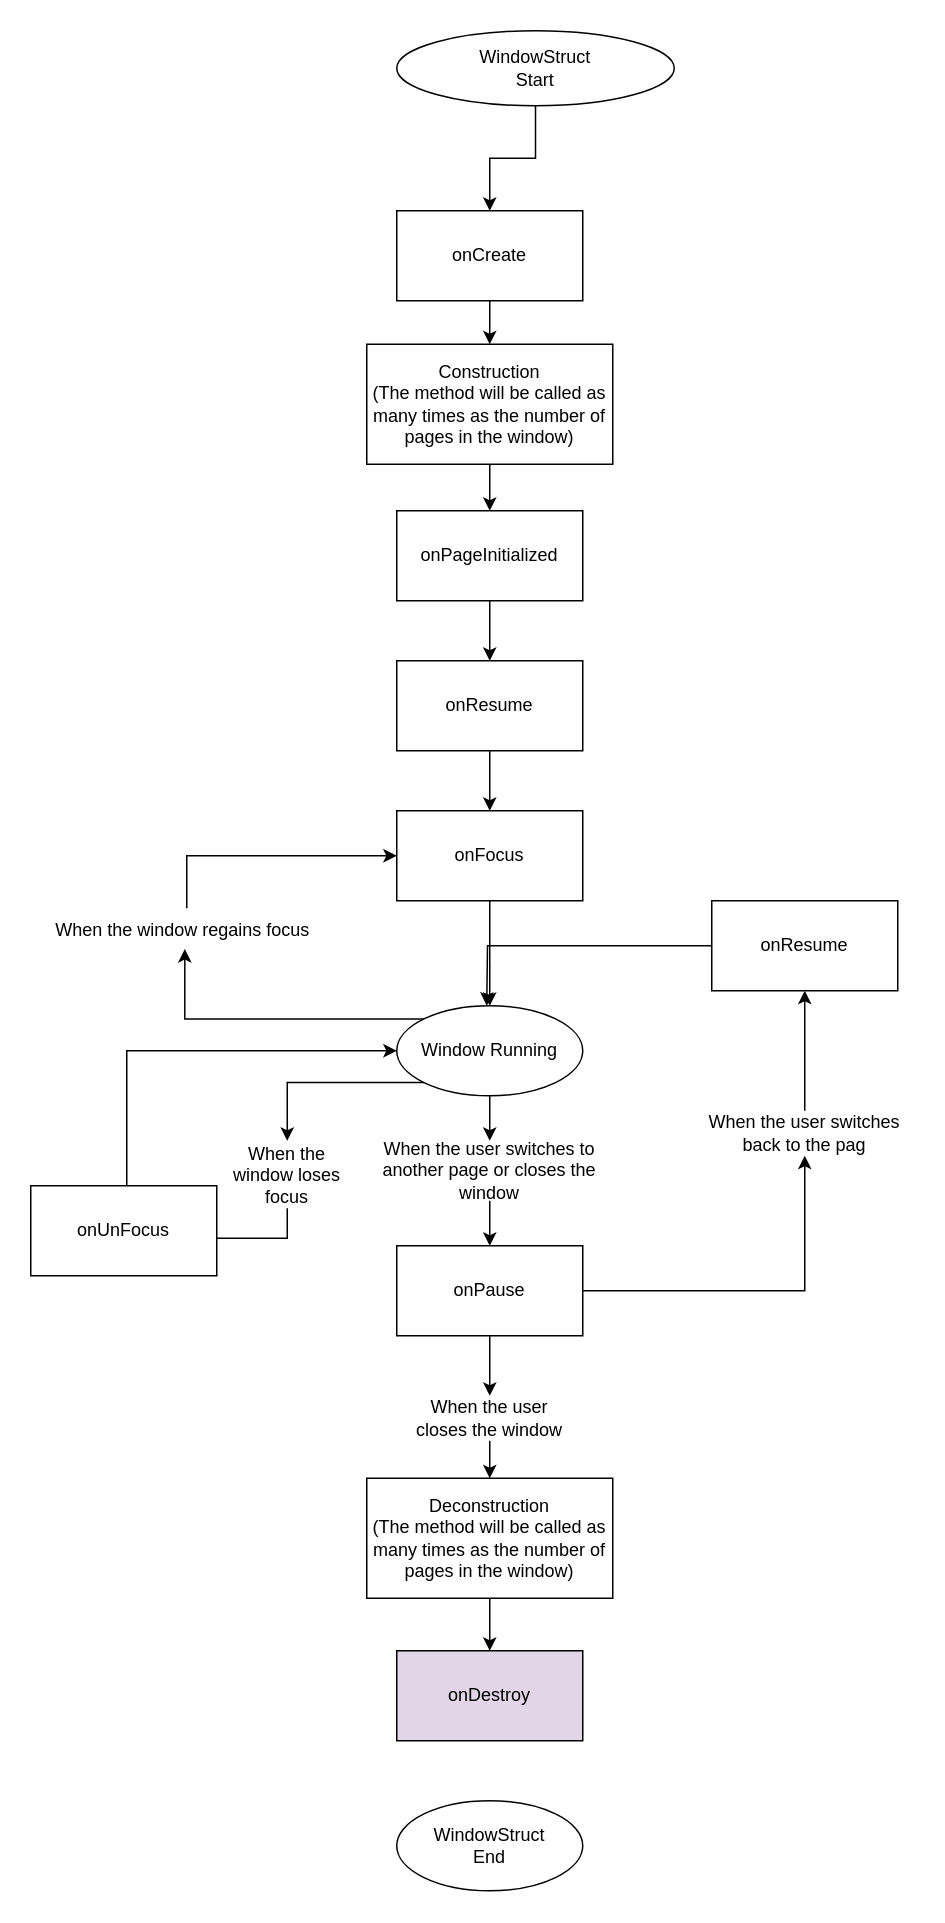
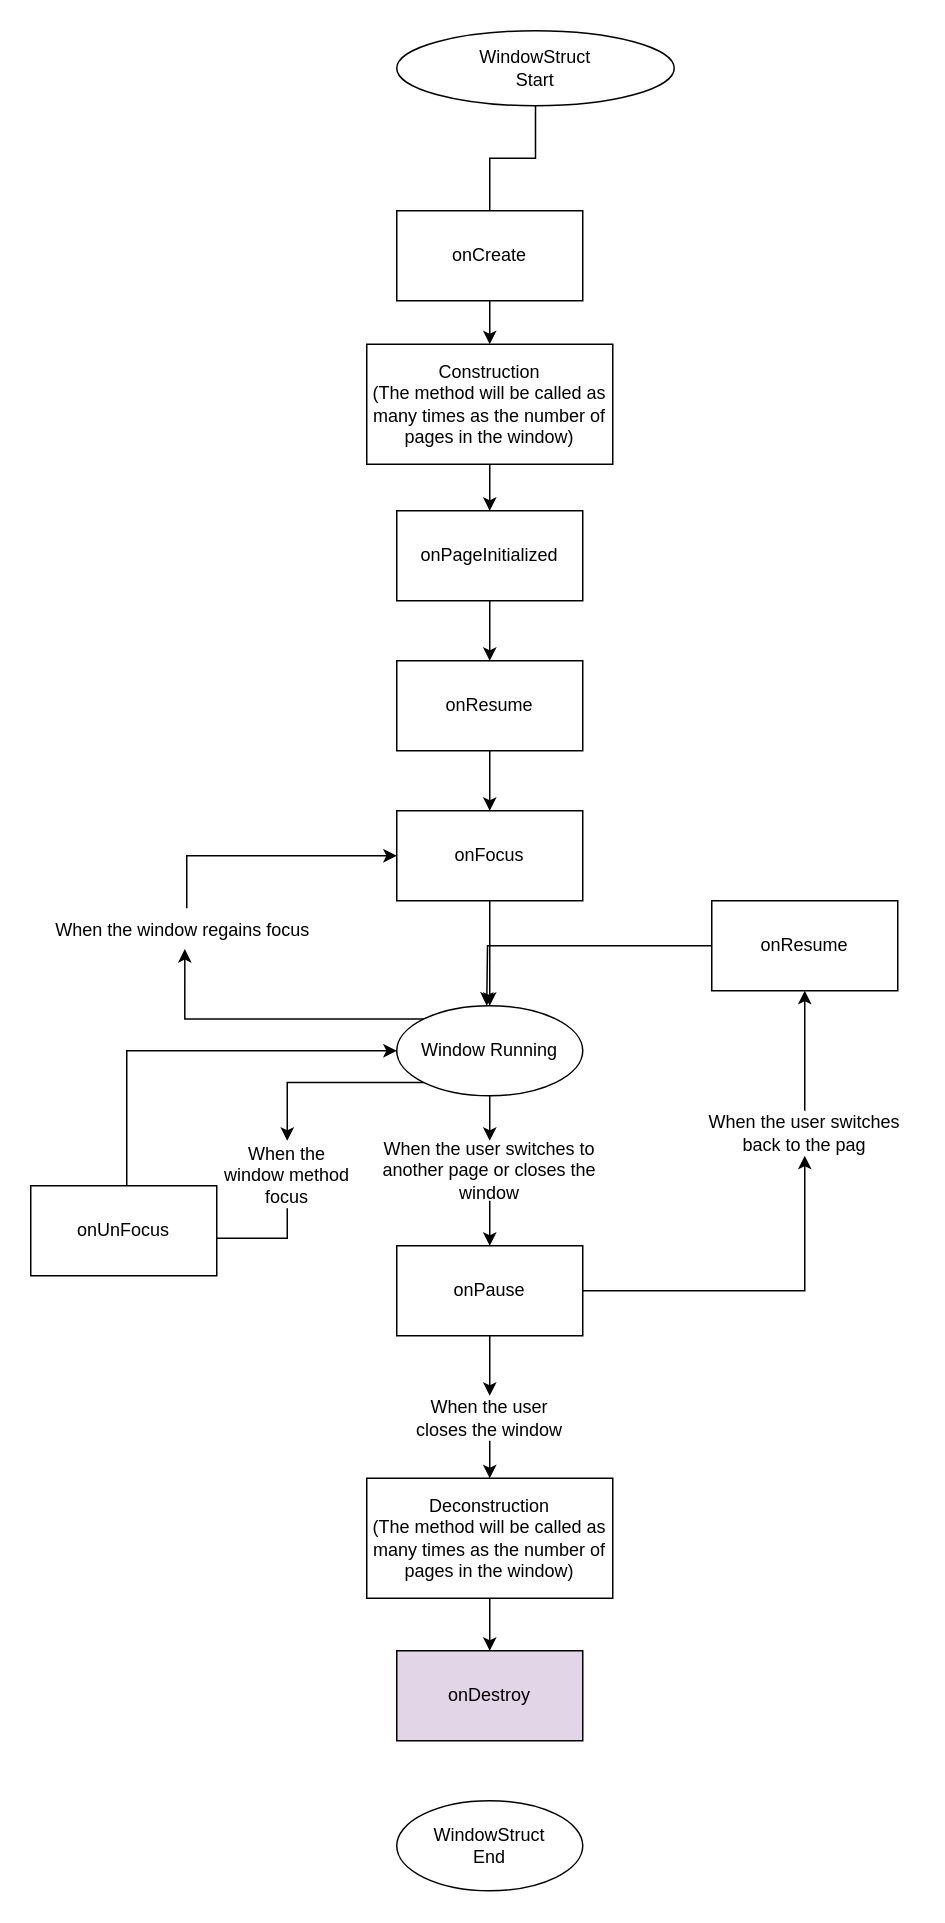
  <mxCell id="0" />
  <mxCell id="1" parent="0" />
- <mxCell id="2" value="" style="edgeStyle=orthogonalEdgeStyle;rounded=0;orthogonalLoop=1;jettySize=auto;html=1;" parent="1" source="3" target="5" edge="1"><mxGeometry relative="1" as="geometry" /></mxCell>
+ <mxCell id="2" value="" style="edgeStyle=orthogonalEdgeStyle;rounded=0;orthogonalLoop=1;jettySize=auto;html=1;endArrow=none;" parent="1" source="3" target="5" edge="1"><mxGeometry relative="1" as="geometry" /></mxCell>
  <mxCell id="3" value="WindowStruct&lt;br&gt;Start" style="ellipse;whiteSpace=wrap;html=1;" parent="1" vertex="1"><mxGeometry x="264" y="20" width="185" height="50" as="geometry" /></mxCell>
  <mxCell id="4" value="" style="edgeStyle=orthogonalEdgeStyle;rounded=0;orthogonalLoop=1;jettySize=auto;html=1;" parent="1" source="5" target="7" edge="1"><mxGeometry relative="1" as="geometry" /></mxCell>
  <mxCell id="5" value="onCreate" style="whiteSpace=wrap;html=1;" parent="1" vertex="1"><mxGeometry x="264" y="140" width="124" height="60" as="geometry" /></mxCell>
  <mxCell id="6" value="" style="edgeStyle=orthogonalEdgeStyle;rounded=0;orthogonalLoop=1;jettySize=auto;html=1;" parent="1" source="7" target="9" edge="1"><mxGeometry relative="1" as="geometry" /></mxCell>
  <mxCell id="7" value="Construction&lt;br&gt;(The method will be called as many times as the number of pages in the window)" style="whiteSpace=wrap;html=1;" parent="1" vertex="1"><mxGeometry x="244" y="229" width="164" height="80" as="geometry" /></mxCell>
  <mxCell id="8" value="" style="edgeStyle=orthogonalEdgeStyle;rounded=0;orthogonalLoop=1;jettySize=auto;html=1;" parent="1" source="9" target="11" edge="1"><mxGeometry relative="1" as="geometry" /></mxCell>
  <mxCell id="9" value="onPageInitialized" style="whiteSpace=wrap;html=1;" parent="1" vertex="1"><mxGeometry x="264" y="340" width="124" height="60" as="geometry" /></mxCell>
  <mxCell id="10" value="" style="edgeStyle=orthogonalEdgeStyle;rounded=0;orthogonalLoop=1;jettySize=auto;html=1;" parent="1" source="11" target="30" edge="1"><mxGeometry relative="1" as="geometry" /></mxCell>
  <mxCell id="11" value="onResume" style="whiteSpace=wrap;html=1;" parent="1" vertex="1"><mxGeometry x="264" y="440" width="124" height="60" as="geometry" /></mxCell>
  <mxCell id="12" value="" style="edgeStyle=orthogonalEdgeStyle;rounded=0;orthogonalLoop=1;jettySize=auto;html=1;" parent="1" source="15" target="24" edge="1"><mxGeometry relative="1" as="geometry" /></mxCell>
  <mxCell id="13" style="edgeStyle=orthogonalEdgeStyle;rounded=0;orthogonalLoop=1;jettySize=auto;html=1;exitX=0;exitY=1;exitDx=0;exitDy=0;entryX=0.5;entryY=0;entryDx=0;entryDy=0;" parent="1" source="15" target="32" edge="1"><mxGeometry relative="1" as="geometry" /></mxCell>
  <mxCell id="14" style="edgeStyle=orthogonalEdgeStyle;rounded=0;orthogonalLoop=1;jettySize=auto;html=1;exitX=0;exitY=0;exitDx=0;exitDy=0;entryX=0.509;entryY=0.906;entryDx=0;entryDy=0;entryPerimeter=0;" parent="1" source="15" target="36" edge="1"><mxGeometry relative="1" as="geometry" /></mxCell>
  <mxCell id="15" value="Window Running" style="ellipse;whiteSpace=wrap;html=1;" parent="1" vertex="1"><mxGeometry x="264" y="670" width="124" height="60" as="geometry" /></mxCell>
  <mxCell id="16" value="" style="edgeStyle=orthogonalEdgeStyle;rounded=0;orthogonalLoop=1;jettySize=auto;html=1;" parent="1" source="18" target="26" edge="1"><mxGeometry relative="1" as="geometry" /></mxCell>
  <mxCell id="17" value="" style="edgeStyle=orthogonalEdgeStyle;rounded=0;orthogonalLoop=1;jettySize=auto;html=1;" parent="1" source="18" target="28" edge="1"><mxGeometry relative="1" as="geometry" /></mxCell>
  <mxCell id="18" value="onPause" style="whiteSpace=wrap;html=1;" parent="1" vertex="1"><mxGeometry x="264" y="830" width="124" height="60" as="geometry" /></mxCell>
  <mxCell id="19" value="" style="edgeStyle=orthogonalEdgeStyle;rounded=0;orthogonalLoop=1;jettySize=auto;html=1;" parent="1" source="20" target="21" edge="1"><mxGeometry relative="1" as="geometry" /></mxCell>
  <mxCell id="20" value="Deconstruction&lt;br&gt;(The method will be called as many times as the number of pages in the window)" style="whiteSpace=wrap;html=1;" parent="1" vertex="1"><mxGeometry x="244" y="985" width="164" height="80" as="geometry" /></mxCell>
  <mxCell id="21" value="onDestroy" style="whiteSpace=wrap;html=1;fillColor=#e1d5e7;" parent="1" vertex="1"><mxGeometry x="264" y="1100" width="124" height="60" as="geometry" /></mxCell>
  <mxCell id="22" value="&lt;span&gt;WindowStruct&lt;br&gt;&lt;/span&gt;End" style="ellipse;whiteSpace=wrap;html=1;" parent="1" vertex="1"><mxGeometry x="264" y="1200" width="124" height="60" as="geometry" /></mxCell>
  <mxCell id="23" value="" style="edgeStyle=orthogonalEdgeStyle;rounded=0;orthogonalLoop=1;jettySize=auto;html=1;" parent="1" source="24" target="18" edge="1"><mxGeometry relative="1" as="geometry" /></mxCell>
  <mxCell id="24" value="When the user switches to another page or closes the window" style="text;html=1;strokeColor=none;fillColor=none;align=center;verticalAlign=middle;whiteSpace=wrap;rounded=0;" parent="1" vertex="1"><mxGeometry x="244" y="760" width="164" height="40" as="geometry" /></mxCell>
  <mxCell id="25" value="" style="edgeStyle=orthogonalEdgeStyle;rounded=0;orthogonalLoop=1;jettySize=auto;html=1;" parent="1" source="26" target="38" edge="1"><mxGeometry relative="1" as="geometry" /></mxCell>
  <mxCell id="26" value="When the user switches back to the pag" style="text;html=1;strokeColor=none;fillColor=none;align=center;verticalAlign=middle;whiteSpace=wrap;rounded=0;" parent="1" vertex="1"><mxGeometry x="464" y="740" width="144" height="30" as="geometry" /></mxCell>
  <mxCell id="27" style="edgeStyle=orthogonalEdgeStyle;rounded=0;orthogonalLoop=1;jettySize=auto;html=1;exitX=0.5;exitY=1;exitDx=0;exitDy=0;entryX=0.5;entryY=0;entryDx=0;entryDy=0;" parent="1" source="28" target="20" edge="1"><mxGeometry relative="1" as="geometry" /></mxCell>
  <mxCell id="28" value="When the user closes the window" style="text;html=1;strokeColor=none;fillColor=none;align=center;verticalAlign=middle;whiteSpace=wrap;rounded=0;" parent="1" vertex="1"><mxGeometry x="274" y="930" width="104" height="30" as="geometry" /></mxCell>
  <mxCell id="29" style="edgeStyle=orthogonalEdgeStyle;rounded=0;orthogonalLoop=1;jettySize=auto;html=1;exitX=0.5;exitY=1;exitDx=0;exitDy=0;entryX=0.5;entryY=0;entryDx=0;entryDy=0;" parent="1" source="30" target="15" edge="1"><mxGeometry relative="1" as="geometry" /></mxCell>
  <mxCell id="30" value="onFocus" style="whiteSpace=wrap;html=1;" parent="1" vertex="1"><mxGeometry x="264" y="540" width="124" height="60" as="geometry" /></mxCell>
  <mxCell id="31" style="edgeStyle=orthogonalEdgeStyle;rounded=0;orthogonalLoop=1;jettySize=auto;html=1;exitX=0.5;exitY=1;exitDx=0;exitDy=0;entryX=1;entryY=0.5;entryDx=0;entryDy=0;" parent="1" source="32" target="34" edge="1"><mxGeometry relative="1" as="geometry" /></mxCell>
- <mxCell id="32" value="When the window loses focus" style="text;html=1;strokeColor=none;fillColor=none;align=center;verticalAlign=middle;whiteSpace=wrap;rounded=0;" parent="1" vertex="1"><mxGeometry x="144" y="760" width="94" height="45" as="geometry" /></mxCell>
+ <mxCell id="32" value="When the window method focus" style="text;html=1;strokeColor=none;fillColor=none;align=center;verticalAlign=middle;whiteSpace=wrap;rounded=0;" parent="1" vertex="1"><mxGeometry x="144" y="760" width="94" height="45" as="geometry" /></mxCell>
  <mxCell id="33" style="edgeStyle=orthogonalEdgeStyle;rounded=0;orthogonalLoop=1;jettySize=auto;html=1;entryX=0;entryY=0.5;entryDx=0;entryDy=0;" parent="1" source="34" target="15" edge="1"><mxGeometry relative="1" as="geometry"><Array as="points"><mxPoint x="84" y="700" /></Array></mxGeometry></mxCell>
  <mxCell id="34" value="onUnFocus" style="whiteSpace=wrap;html=1;" parent="1" vertex="1"><mxGeometry x="20" y="790" width="124" height="60" as="geometry" /></mxCell>
  <mxCell id="35" style="edgeStyle=orthogonalEdgeStyle;rounded=0;orthogonalLoop=1;jettySize=auto;html=1;entryX=0;entryY=0.5;entryDx=0;entryDy=0;" parent="1" source="36" target="30" edge="1"><mxGeometry relative="1" as="geometry"><Array as="points"><mxPoint x="124" y="570" /></Array></mxGeometry></mxCell>
  <mxCell id="36" value="When the window regains focus" style="text;html=1;align=center;verticalAlign=middle;resizable=0;points=[];autosize=1;strokeColor=none;fillColor=none;" parent="1" vertex="1"><mxGeometry x="26" y="605" width="190" height="30" as="geometry" /></mxCell>
  <mxCell id="37" style="edgeStyle=orthogonalEdgeStyle;rounded=0;orthogonalLoop=1;jettySize=auto;html=1;" parent="1" source="38" edge="1"><mxGeometry relative="1" as="geometry"><mxPoint x="324" y="670" as="targetPoint" /></mxGeometry></mxCell>
  <mxCell id="38" value="&lt;span&gt;onResume&lt;/span&gt;" style="whiteSpace=wrap;html=1;" parent="1" vertex="1"><mxGeometry x="474" y="600" width="124" height="60" as="geometry" /></mxCell>
